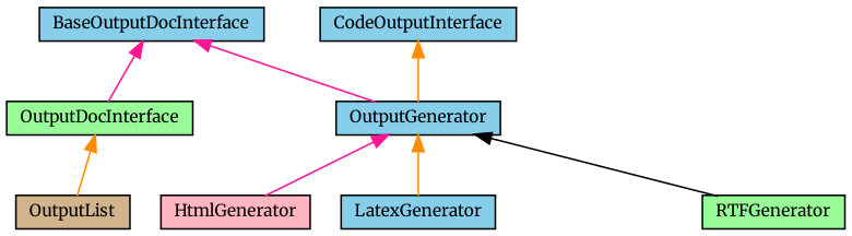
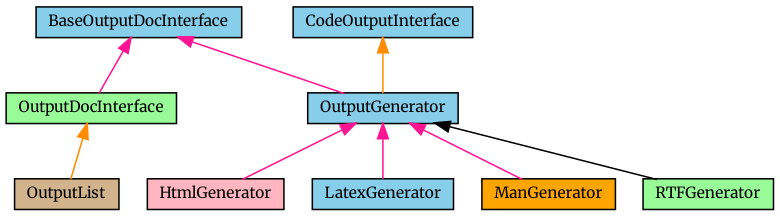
  digraph {
    fontname=Merriweather
    node [color=black fillcolor=skyblue fontname=Merriweather fontsize=10 shape=record style=filled]
    edge [color=deeppink dir=back fontname=Merriweather fontsize=10 labelfontname=Helvetica labelfontsize=10 style=solid]
    n1 [fontcolor=black height=0.2 label=BaseOutputDocInterface width=0.4]
    n2 [fillcolor=palegreen height=0.2 label=OutputDocInterface width=0.4]
    n3 [height=0.2 label=OutputGenerator width=0.4]
    n4 [fillcolor=tan height=0.2 label=OutputList width=0.4]
    n5 [fillcolor=lightpink height=0.2 label=HtmlGenerator width=0.4]
    n6 [height=0.2 label=LatexGenerator width=0.4]
+   n7 [fillcolor=orange height=0.2 label=ManGenerator width=0.4]
    n8 [fillcolor=palegreen height=0.2 label=RTFGenerator width=0.4]
    n9 [height=0.2 label=CodeOutputInterface width=0.4]
    n1 -> n2
    n1 -> n3
    n2 -> n4 [color=darkorange]
    n3 -> n5
-   n3 -> n6 [color=darkorange]
+   n3 -> n6
+   n3 -> n7
    n3 -> n8 [color=black]
    n9 -> n3 [color=darkorange]
  }
